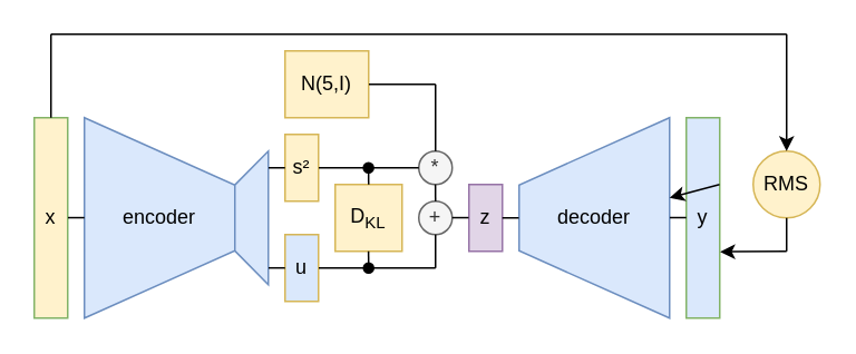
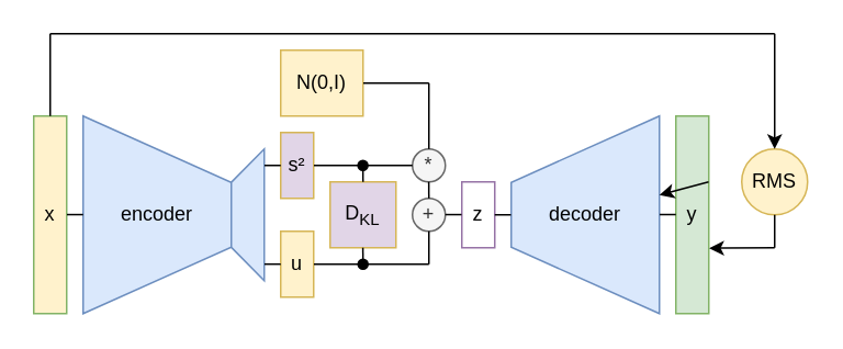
  <mxCell id="0" />
  <mxCell id="1" parent="0" />
  <mxCell id="2" value="encoder" style="shape=trapezoid;perimeter=trapezoidPerimeter;whiteSpace=wrap;html=1;direction=south;size=0.336;fillColor=#dae8fc;strokeColor=#6c8ebf;" vertex="1" parent="1"><mxGeometry x="50" y="70" width="90" height="120" as="geometry" /></mxCell>
  <mxCell id="3" value="x" style="rounded=0;whiteSpace=wrap;html=1;fillColor=#fff2cc;strokeColor=#82b366;" vertex="1" parent="1"><mxGeometry x="20" y="70" width="20" height="120" as="geometry" /></mxCell>
  <mxCell id="4" value="decoder" style="shape=trapezoid;perimeter=trapezoidPerimeter;whiteSpace=wrap;html=1;direction=north;size=0.336;fillColor=#dae8fc;strokeColor=#6c8ebf;" vertex="1" parent="1"><mxGeometry x="310" y="70" width="90" height="120" as="geometry" /></mxCell>
- <mxCell id="5" value="z" style="rounded=0;whiteSpace=wrap;html=1;fillColor=#e1d5e7;strokeColor=#9673a6;" vertex="1" parent="1"><mxGeometry x="280" y="110" width="20" height="40" as="geometry" /></mxCell>
- <mxCell id="6" value="y" style="rounded=0;whiteSpace=wrap;html=1;fillColor=#dae8fc;strokeColor=#82b366;" vertex="1" parent="1"><mxGeometry x="410" y="70" width="20" height="120" as="geometry" /></mxCell>
+ <mxCell id="5" value="z" style="rounded=0;whiteSpace=wrap;html=1;fillColor=#ffffff;strokeColor=#9673a6;" vertex="1" parent="1"><mxGeometry x="280" y="110" width="20" height="40" as="geometry" /></mxCell>
+ <mxCell id="6" value="y" style="rounded=0;whiteSpace=wrap;html=1;fillColor=#d5e8d4;strokeColor=#82b366;" vertex="1" parent="1"><mxGeometry x="410" y="70" width="20" height="120" as="geometry" /></mxCell>
  <mxCell id="7" value="RMS" style="ellipse;whiteSpace=wrap;html=1;fillColor=#fff2cc;strokeColor=#d6b656;" vertex="1" parent="1"><mxGeometry x="450" y="90" width="40" height="40" as="geometry" /></mxCell>
  <mxCell id="8" value="" style="endArrow=classic;html=1;exitX=0.993;exitY=0.333;exitDx=0;exitDy=0;exitPerimeter=0;" edge="1" parent="1" source="6" target="4"><mxGeometry width="50" height="50" relative="1" as="geometry"><mxPoint x="370" y="260" as="sourcePoint" /><mxPoint x="420" y="210" as="targetPoint" /></mxGeometry></mxCell>
  <mxCell id="9" value="" style="endArrow=classic;html=1;entryX=0.5;entryY=0;entryDx=0;entryDy=0;" edge="1" parent="1" target="7"><mxGeometry width="50" height="50" relative="1" as="geometry"><mxPoint x="470" y="20" as="sourcePoint" /><mxPoint x="420" y="210" as="targetPoint" /></mxGeometry></mxCell>
  <mxCell id="10" value="" style="endArrow=none;html=1;entryX=0.5;entryY=0;entryDx=0;entryDy=0;" edge="1" parent="1" target="3"><mxGeometry width="50" height="50" relative="1" as="geometry"><mxPoint x="30" y="20" as="sourcePoint" /><mxPoint x="230" y="110" as="targetPoint" /></mxGeometry></mxCell>
  <mxCell id="11" value="" style="endArrow=none;html=1;" edge="1" parent="1"><mxGeometry width="50" height="50" relative="1" as="geometry"><mxPoint x="30" y="20" as="sourcePoint" /><mxPoint x="470" y="20" as="targetPoint" /></mxGeometry></mxCell>
  <mxCell id="12" value="" style="endArrow=none;html=1;entryX=0.5;entryY=1;entryDx=0;entryDy=0;" edge="1" parent="1" target="7"><mxGeometry width="50" height="50" relative="1" as="geometry"><mxPoint x="470" y="150" as="sourcePoint" /><mxPoint x="350" y="120" as="targetPoint" /></mxGeometry></mxCell>
  <mxCell id="13" value="" style="endArrow=classic;html=1;entryX=1.011;entryY=0.669;entryDx=0;entryDy=0;entryPerimeter=0;" edge="1" parent="1" target="6"><mxGeometry width="50" height="50" relative="1" as="geometry"><mxPoint x="470" y="150" as="sourcePoint" /><mxPoint x="470" y="120" as="targetPoint" /></mxGeometry></mxCell>
- <mxCell id="14" value="s²" style="rounded=0;whiteSpace=wrap;html=1;fillColor=#fff2cc;strokeColor=#d6b656;" vertex="1" parent="1"><mxGeometry x="170" y="80" width="20" height="40" as="geometry" /></mxCell>
+ <mxCell id="14" value="s²" style="rounded=0;whiteSpace=wrap;html=1;fillColor=#e1d5e7;strokeColor=#d6b656;" vertex="1" parent="1"><mxGeometry x="170" y="80" width="20" height="40" as="geometry" /></mxCell>
  <mxCell id="15" value="" style="shape=trapezoid;perimeter=trapezoidPerimeter;whiteSpace=wrap;html=1;direction=north;size=0.253;fillColor=#dae8fc;strokeColor=#6c8ebf;" vertex="1" parent="1"><mxGeometry x="140" y="90" width="20" height="80" as="geometry" /></mxCell>
- <mxCell id="16" value="u" style="rounded=0;whiteSpace=wrap;html=1;fillColor=#dae8fc;strokeColor=#d6b656;" vertex="1" parent="1"><mxGeometry x="170" y="140" width="20" height="40" as="geometry" /></mxCell>
- <mxCell id="17" value="N(5,I)" style="rounded=0;whiteSpace=wrap;html=1;fillColor=#fff2cc;strokeColor=#d6b656;" vertex="1" parent="1"><mxGeometry x="170" y="30" width="50" height="40" as="geometry" /></mxCell>
+ <mxCell id="16" value="u" style="rounded=0;whiteSpace=wrap;html=1;fillColor=#fff2cc;strokeColor=#d6b656;" vertex="1" parent="1"><mxGeometry x="170" y="140" width="20" height="40" as="geometry" /></mxCell>
+ <mxCell id="17" value="N(0,I)" style="rounded=0;whiteSpace=wrap;html=1;fillColor=#fff2cc;strokeColor=#d6b656;" vertex="1" parent="1"><mxGeometry x="170" y="30" width="50" height="40" as="geometry" /></mxCell>
  <mxCell id="18" value="*" style="ellipse;whiteSpace=wrap;html=1;aspect=fixed;fillColor=#f5f5f5;strokeColor=#666666;fontColor=#333333;" vertex="1" parent="1"><mxGeometry x="250" y="90" width="20" height="20" as="geometry" /></mxCell>
  <mxCell id="19" value="" style="endArrow=none;html=1;exitX=0;exitY=0.5;exitDx=0;exitDy=0;entryX=0.875;entryY=1.008;entryDx=0;entryDy=0;entryPerimeter=0;" edge="1" parent="1" source="14" target="15"><mxGeometry width="50" height="50" relative="1" as="geometry"><mxPoint x="170" y="120" as="sourcePoint" /><mxPoint x="220" y="70" as="targetPoint" /></mxGeometry></mxCell>
  <mxCell id="20" value="" style="endArrow=none;html=1;exitX=0;exitY=0.5;exitDx=0;exitDy=0;entryX=0.875;entryY=1.008;entryDx=0;entryDy=0;entryPerimeter=0;" edge="1" parent="1"><mxGeometry width="50" height="50" relative="1" as="geometry"><mxPoint x="170" y="159.96" as="sourcePoint" /><mxPoint x="160.16" y="159.96" as="targetPoint" /></mxGeometry></mxCell>
  <mxCell id="21" value="" style="endArrow=none;html=1;exitX=0;exitY=0.5;exitDx=0;exitDy=0;entryX=0.875;entryY=1.008;entryDx=0;entryDy=0;entryPerimeter=0;" edge="1" parent="1"><mxGeometry width="50" height="50" relative="1" as="geometry"><mxPoint x="50" y="129.87" as="sourcePoint" /><mxPoint x="40.16" y="129.87" as="targetPoint" /></mxGeometry></mxCell>
  <mxCell id="22" value="" style="endArrow=none;html=1;exitX=0;exitY=0.5;exitDx=0;exitDy=0;entryX=0.875;entryY=1.008;entryDx=0;entryDy=0;entryPerimeter=0;" edge="1" parent="1" source="18"><mxGeometry width="50" height="50" relative="1" as="geometry"><mxPoint x="200" y="99.94" as="sourcePoint" /><mxPoint x="190.16" y="99.94" as="targetPoint" /></mxGeometry></mxCell>
  <mxCell id="23" value="" style="endArrow=none;html=1;entryX=0.875;entryY=1.008;entryDx=0;entryDy=0;entryPerimeter=0;" edge="1" parent="1"><mxGeometry width="50" height="50" relative="1" as="geometry"><mxPoint x="260" y="50" as="sourcePoint" /><mxPoint x="220.16" y="49.94" as="targetPoint" /></mxGeometry></mxCell>
  <mxCell id="24" value="" style="endArrow=none;html=1;entryX=0.875;entryY=1.008;entryDx=0;entryDy=0;entryPerimeter=0;exitX=0.5;exitY=0;exitDx=0;exitDy=0;" edge="1" parent="1" source="18"><mxGeometry width="50" height="50" relative="1" as="geometry"><mxPoint x="279.84" y="50" as="sourcePoint" /><mxPoint x="260" y="49.94" as="targetPoint" /></mxGeometry></mxCell>
  <mxCell id="25" value="+" style="ellipse;whiteSpace=wrap;html=1;aspect=fixed;fillColor=#f5f5f5;strokeColor=#666666;fontColor=#333333;" vertex="1" parent="1"><mxGeometry x="250" y="120" width="20" height="20" as="geometry" /></mxCell>
  <mxCell id="26" value="" style="endArrow=none;html=1;entryX=0.875;entryY=1.008;entryDx=0;entryDy=0;entryPerimeter=0;" edge="1" parent="1"><mxGeometry width="50" height="50" relative="1" as="geometry"><mxPoint x="260" y="160" as="sourcePoint" /><mxPoint x="190.16" y="159.93" as="targetPoint" /></mxGeometry></mxCell>
  <mxCell id="27" value="" style="endArrow=none;html=1;entryX=0.875;entryY=1.008;entryDx=0;entryDy=0;entryPerimeter=0;exitX=0.5;exitY=1;exitDx=0;exitDy=0;" edge="1" parent="1" source="25"><mxGeometry width="50" height="50" relative="1" as="geometry"><mxPoint x="279.84" y="160" as="sourcePoint" /><mxPoint x="260" y="159.93" as="targetPoint" /></mxGeometry></mxCell>
  <mxCell id="28" value="" style="endArrow=none;html=1;entryX=0.5;entryY=0;entryDx=0;entryDy=0;exitX=0.5;exitY=1;exitDx=0;exitDy=0;" edge="1" parent="1" target="25"><mxGeometry width="50" height="50" relative="1" as="geometry"><mxPoint x="259.93" y="110" as="sourcePoint" /><mxPoint x="259.93" y="129.93" as="targetPoint" /></mxGeometry></mxCell>
  <mxCell id="29" value="" style="endArrow=none;html=1;exitX=0;exitY=0.5;exitDx=0;exitDy=0;entryX=0.875;entryY=1.008;entryDx=0;entryDy=0;entryPerimeter=0;" edge="1" parent="1"><mxGeometry width="50" height="50" relative="1" as="geometry"><mxPoint x="279.84" y="129.87" as="sourcePoint" /><mxPoint x="270" y="129.87" as="targetPoint" /></mxGeometry></mxCell>
- <mxCell id="30" value="D&lt;sub&gt;KL&lt;/sub&gt;" style="rounded=0;whiteSpace=wrap;html=1;fillColor=#fff2cc;strokeColor=#d6b656;" vertex="1" parent="1"><mxGeometry x="200" y="110" width="40" height="40" as="geometry" /></mxCell>
+ <mxCell id="30" value="D&lt;sub&gt;KL&lt;/sub&gt;" style="rounded=0;whiteSpace=wrap;html=1;fillColor=#e1d5e7;strokeColor=#d6b656;" vertex="1" parent="1"><mxGeometry x="200" y="110" width="40" height="40" as="geometry" /></mxCell>
  <mxCell id="31" value="" style="endArrow=none;html=1;entryX=0.5;entryY=0;entryDx=0;entryDy=0;exitX=0.5;exitY=1;exitDx=0;exitDy=0;endFill=0;startArrow=oval;startFill=1;" edge="1" parent="1"><mxGeometry width="50" height="50" relative="1" as="geometry"><mxPoint x="219.92" y="100" as="sourcePoint" /><mxPoint x="219.99" y="110" as="targetPoint" /></mxGeometry></mxCell>
  <mxCell id="32" value="" style="endArrow=oval;html=1;entryX=0.5;entryY=0;entryDx=0;entryDy=0;exitX=0.5;exitY=1;exitDx=0;exitDy=0;endFill=1;" edge="1" parent="1"><mxGeometry width="50" height="50" relative="1" as="geometry"><mxPoint x="219.92" y="150" as="sourcePoint" /><mxPoint x="219.99" y="160" as="targetPoint" /></mxGeometry></mxCell>
  <mxCell id="33" value="" style="endArrow=none;html=1;exitX=0;exitY=0.5;exitDx=0;exitDy=0;entryX=0.875;entryY=1.008;entryDx=0;entryDy=0;entryPerimeter=0;" edge="1" parent="1"><mxGeometry width="50" height="50" relative="1" as="geometry"><mxPoint x="309.84" y="130" as="sourcePoint" /><mxPoint x="300" y="130" as="targetPoint" /></mxGeometry></mxCell>
  <mxCell id="34" value="" style="endArrow=none;html=1;exitX=0;exitY=0.5;exitDx=0;exitDy=0;entryX=0.875;entryY=1.008;entryDx=0;entryDy=0;entryPerimeter=0;" edge="1" parent="1"><mxGeometry width="50" height="50" relative="1" as="geometry"><mxPoint x="410" y="129.84" as="sourcePoint" /><mxPoint x="400.16" y="129.84" as="targetPoint" /></mxGeometry></mxCell>
